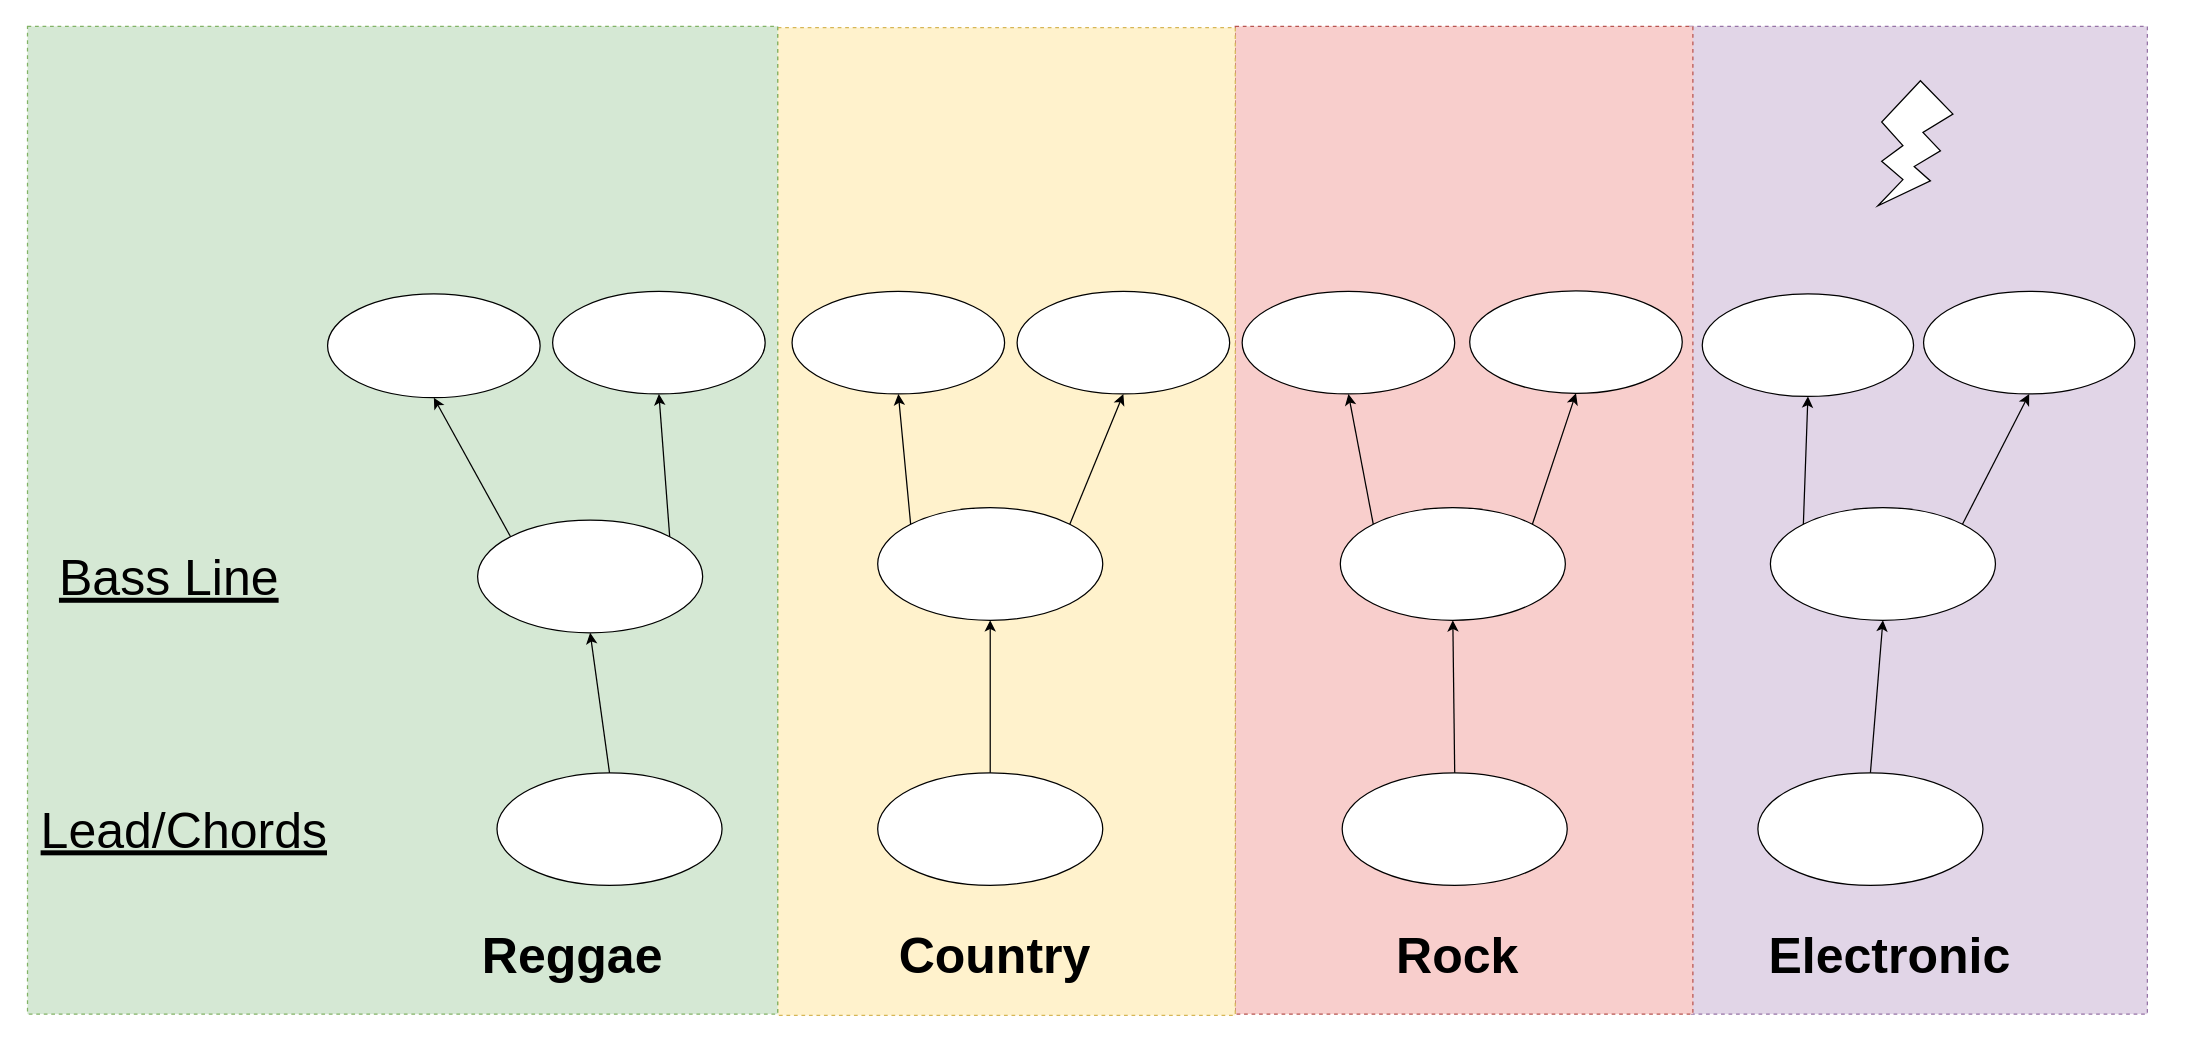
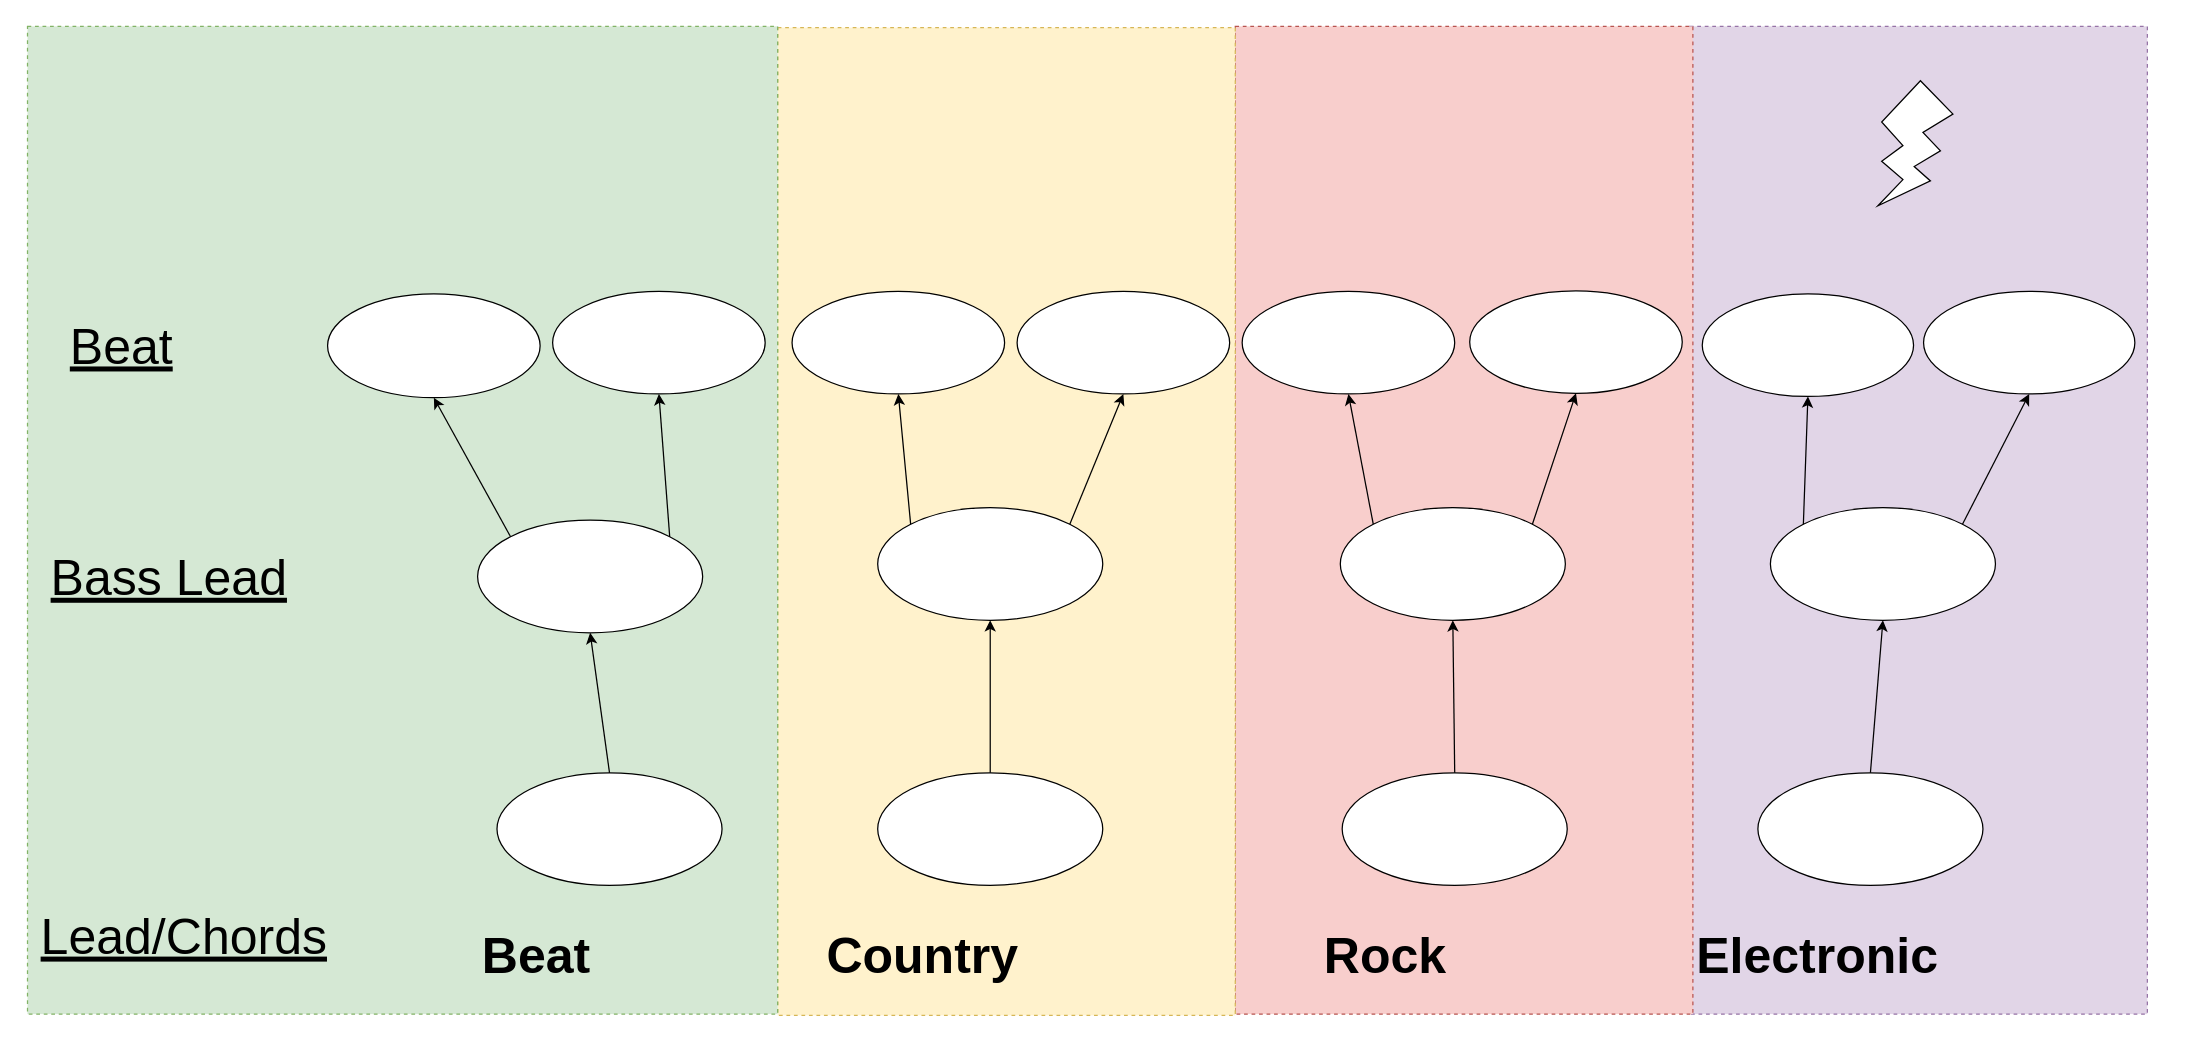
  <mxCell id="0" />
  <mxCell id="1" parent="0" />
  <mxCell id="2" value="" style="rounded=0;whiteSpace=wrap;html=1;dashed=1;fillColor=#e1d5e7;strokeColor=#9673a6;" parent="1" vertex="1"><mxGeometry x="1351" y="20.5" width="366" height="790" as="geometry" /></mxCell>
  <mxCell id="3" value="" style="rounded=0;whiteSpace=wrap;html=1;dashed=1;fillColor=#f8cecc;strokeColor=#b85450;" parent="1" vertex="1"><mxGeometry x="987.5" y="20.5" width="366" height="790" as="geometry" /></mxCell>
  <mxCell id="4" value="" style="rounded=0;whiteSpace=wrap;html=1;dashed=1;fillColor=#fff2cc;strokeColor=#d6b656;" parent="1" vertex="1"><mxGeometry x="621.5" y="21.5" width="366" height="790" as="geometry" /></mxCell>
  <mxCell id="5" value="" style="rounded=0;whiteSpace=wrap;html=1;dashed=1;fillColor=#d5e8d4;strokeColor=#82b366;" parent="1" vertex="1"><mxGeometry x="21.5" y="20.5" width="600" height="790" as="geometry" /></mxCell>
  <mxCell id="6" value="" style="ellipse;whiteSpace=wrap;html=1;" parent="1" vertex="1"><mxGeometry x="397" y="617.5" width="180" height="90" as="geometry" /></mxCell>
  <mxCell id="7" value="" style="ellipse;whiteSpace=wrap;html=1;" parent="1" vertex="1"><mxGeometry x="701.5" y="617.5" width="180" height="90" as="geometry" /></mxCell>
  <mxCell id="8" value="" style="ellipse;whiteSpace=wrap;html=1;" parent="1" vertex="1"><mxGeometry x="1073" y="617.5" width="180" height="90" as="geometry" /></mxCell>
  <mxCell id="9" value="" style="ellipse;whiteSpace=wrap;html=1;" parent="1" vertex="1"><mxGeometry x="1405.5" y="617.5" width="180" height="90" as="geometry" /></mxCell>
  <mxCell id="10" value="" style="ellipse;whiteSpace=wrap;html=1;" parent="1" vertex="1"><mxGeometry x="381.5" y="415.5" width="180" height="90" as="geometry" /></mxCell>
  <mxCell id="11" value="" style="ellipse;whiteSpace=wrap;html=1;" parent="1" vertex="1"><mxGeometry x="701.5" y="405.5" width="180" height="90" as="geometry" /></mxCell>
  <mxCell id="12" value="" style="ellipse;whiteSpace=wrap;html=1;" parent="1" vertex="1"><mxGeometry x="1071.5" y="405.5" width="180" height="90" as="geometry" /></mxCell>
  <mxCell id="13" value="" style="ellipse;whiteSpace=wrap;html=1;" parent="1" vertex="1"><mxGeometry x="1415.5" y="405.5" width="180" height="90" as="geometry" /></mxCell>
  <mxCell id="14" value="" style="ellipse;whiteSpace=wrap;html=1;" parent="1" vertex="1"><mxGeometry x="261.5" y="234.5" width="170" height="83" as="geometry" /></mxCell>
  <mxCell id="15" value="" style="ellipse;whiteSpace=wrap;html=1;" parent="1" vertex="1"><mxGeometry x="441.5" y="232.5" width="170" height="82" as="geometry" /></mxCell>
  <mxCell id="16" value="" style="ellipse;whiteSpace=wrap;html=1;" parent="1" vertex="1"><mxGeometry x="633" y="232.5" width="170" height="82" as="geometry" /></mxCell>
  <mxCell id="17" value="" style="ellipse;whiteSpace=wrap;html=1;" parent="1" vertex="1"><mxGeometry x="813" y="232.5" width="170" height="82" as="geometry" /></mxCell>
  <mxCell id="18" value="" style="ellipse;whiteSpace=wrap;html=1;" parent="1" vertex="1"><mxGeometry x="993" y="232.5" width="170" height="82" as="geometry" /></mxCell>
  <mxCell id="19" value="" style="ellipse;whiteSpace=wrap;html=1;" parent="1" vertex="1"><mxGeometry x="1175" y="232" width="170" height="82" as="geometry" /></mxCell>
  <mxCell id="20" value="" style="ellipse;whiteSpace=wrap;html=1;" parent="1" vertex="1"><mxGeometry x="1361" y="234.5" width="169" height="82" as="geometry" /></mxCell>
  <mxCell id="21" value="" style="ellipse;whiteSpace=wrap;html=1;" parent="1" vertex="1"><mxGeometry x="1538" y="232.5" width="169" height="82" as="geometry" /></mxCell>
  <mxCell id="22" value="" style="endArrow=classic;html=1;exitX=0.5;exitY=0;exitDx=0;exitDy=0;entryX=0.5;entryY=1;entryDx=0;entryDy=0;" parent="1" source="6" target="10" edge="1"><mxGeometry width="50" height="50" relative="1" as="geometry"><mxPoint x="231.5" y="775.5" as="sourcePoint" /><mxPoint x="461.5" y="545.5" as="targetPoint" /></mxGeometry></mxCell>
  <mxCell id="23" value="" style="endArrow=classic;html=1;exitX=0;exitY=0;exitDx=0;exitDy=0;entryX=0.5;entryY=1;entryDx=0;entryDy=0;" parent="1" source="10" target="14" edge="1"><mxGeometry width="50" height="50" relative="1" as="geometry"><mxPoint x="231.5" y="775.5" as="sourcePoint" /><mxPoint x="281.5" y="725.5" as="targetPoint" /></mxGeometry></mxCell>
  <mxCell id="24" value="" style="endArrow=classic;html=1;exitX=1;exitY=0;exitDx=0;exitDy=0;entryX=0.5;entryY=1;entryDx=0;entryDy=0;" parent="1" source="10" target="15" edge="1"><mxGeometry width="50" height="50" relative="1" as="geometry"><mxPoint x="231.5" y="775.5" as="sourcePoint" /><mxPoint x="281.5" y="725.5" as="targetPoint" /></mxGeometry></mxCell>
  <mxCell id="25" value="" style="endArrow=classic;html=1;exitX=0.5;exitY=0;exitDx=0;exitDy=0;entryX=0.5;entryY=1;entryDx=0;entryDy=0;" parent="1" source="7" target="11" edge="1"><mxGeometry width="50" height="50" relative="1" as="geometry"><mxPoint x="203" y="775.5" as="sourcePoint" /><mxPoint x="253" y="725.5" as="targetPoint" /></mxGeometry></mxCell>
  <mxCell id="26" value="" style="endArrow=classic;html=1;exitX=0;exitY=0;exitDx=0;exitDy=0;entryX=0.5;entryY=1;entryDx=0;entryDy=0;" parent="1" source="11" target="16" edge="1"><mxGeometry width="50" height="50" relative="1" as="geometry"><mxPoint x="203" y="775.5" as="sourcePoint" /><mxPoint x="253" y="725.5" as="targetPoint" /></mxGeometry></mxCell>
  <mxCell id="27" value="" style="endArrow=classic;html=1;entryX=0.5;entryY=1;entryDx=0;entryDy=0;exitX=1;exitY=0;exitDx=0;exitDy=0;" parent="1" source="11" target="17" edge="1"><mxGeometry width="50" height="50" relative="1" as="geometry"><mxPoint x="863" y="415.5" as="sourcePoint" /><mxPoint x="253" y="725.5" as="targetPoint" /></mxGeometry></mxCell>
  <mxCell id="28" value="" style="endArrow=classic;html=1;exitX=0.5;exitY=0;exitDx=0;exitDy=0;entryX=0.5;entryY=1;entryDx=0;entryDy=0;" parent="1" source="8" target="12" edge="1"><mxGeometry width="50" height="50" relative="1" as="geometry"><mxPoint x="203" y="775.5" as="sourcePoint" /><mxPoint x="253" y="725.5" as="targetPoint" /></mxGeometry></mxCell>
  <mxCell id="29" value="" style="endArrow=classic;html=1;exitX=0;exitY=0;exitDx=0;exitDy=0;entryX=0.5;entryY=1;entryDx=0;entryDy=0;" parent="1" source="12" target="18" edge="1"><mxGeometry width="50" height="50" relative="1" as="geometry"><mxPoint x="203" y="775.5" as="sourcePoint" /><mxPoint x="253" y="725.5" as="targetPoint" /></mxGeometry></mxCell>
  <mxCell id="30" value="" style="endArrow=classic;html=1;exitX=1;exitY=0;exitDx=0;exitDy=0;entryX=0.5;entryY=1;entryDx=0;entryDy=0;" parent="1" source="12" target="19" edge="1"><mxGeometry width="50" height="50" relative="1" as="geometry"><mxPoint x="203" y="775.5" as="sourcePoint" /><mxPoint x="253" y="725.5" as="targetPoint" /></mxGeometry></mxCell>
  <mxCell id="31" value="" style="endArrow=classic;html=1;exitX=0.5;exitY=0;exitDx=0;exitDy=0;entryX=0.5;entryY=1;entryDx=0;entryDy=0;" parent="1" source="9" target="13" edge="1"><mxGeometry width="50" height="50" relative="1" as="geometry"><mxPoint x="207" y="775.5" as="sourcePoint" /><mxPoint x="257" y="725.5" as="targetPoint" /></mxGeometry></mxCell>
  <mxCell id="32" value="" style="endArrow=classic;html=1;exitX=0;exitY=0;exitDx=0;exitDy=0;entryX=0.5;entryY=1;entryDx=0;entryDy=0;" parent="1" source="13" target="20" edge="1"><mxGeometry width="50" height="50" relative="1" as="geometry"><mxPoint x="207" y="775.5" as="sourcePoint" /><mxPoint x="257" y="725.5" as="targetPoint" /></mxGeometry></mxCell>
  <mxCell id="33" value="" style="endArrow=classic;html=1;exitX=1;exitY=0;exitDx=0;exitDy=0;entryX=0.5;entryY=1;entryDx=0;entryDy=0;" parent="1" source="13" target="21" edge="1"><mxGeometry width="50" height="50" relative="1" as="geometry"><mxPoint x="207" y="775.5" as="sourcePoint" /><mxPoint x="257" y="725.5" as="targetPoint" /></mxGeometry></mxCell>
- <mxCell id="34" value="&lt;font size=&quot;1&quot;&gt;&lt;u style=&quot;font-size: 40px&quot;&gt;Lead/Chords&lt;/u&gt;&lt;/font&gt;" style="text;html=1;strokeColor=none;fillColor=none;align=center;verticalAlign=middle;whiteSpace=wrap;rounded=0;" parent="1" vertex="1"><mxGeometry x="31.5" y="632.5" width="230" height="60" as="geometry" /></mxCell>
- <mxCell id="35" value="&lt;font size=&quot;1&quot;&gt;&lt;u style=&quot;font-size: 40px&quot;&gt;Bass Line&lt;/u&gt;&lt;/font&gt;" style="text;html=1;strokeColor=none;fillColor=none;align=center;verticalAlign=middle;whiteSpace=wrap;rounded=0;" parent="1" vertex="1"><mxGeometry x="20" y="430.5" width="230" height="60" as="geometry" /></mxCell>
- <mxCell id="37" value="&lt;h1 style=&quot;font-size: 40px&quot;&gt;&amp;nbsp; &amp;nbsp;Reggae&amp;nbsp; &amp;nbsp; &amp;nbsp; &amp;nbsp; &amp;nbsp; &amp;nbsp; &amp;nbsp; &amp;nbsp; &amp;nbsp;Country&amp;nbsp; &amp;nbsp; &amp;nbsp; &amp;nbsp; &amp;nbsp; &amp;nbsp; &amp;nbsp; &amp;nbsp; &amp;nbsp; &amp;nbsp; &amp;nbsp; Rock&amp;nbsp; &amp;nbsp; &amp;nbsp; &amp;nbsp; &amp;nbsp; &amp;nbsp; &amp;nbsp; &amp;nbsp; &amp;nbsp; Electronic&lt;/h1&gt;" style="text;html=1;strokeColor=none;fillColor=none;spacing=5;spacingTop=-20;whiteSpace=wrap;overflow=hidden;rounded=0;" parent="1" vertex="1"><mxGeometry x="346.5" y="722.5" width="1385" height="80" as="geometry" /></mxCell>
+ <mxCell id="34" value="&lt;font size=&quot;1&quot;&gt;&lt;u style=&quot;font-size: 40px&quot;&gt;Lead/Chords&lt;/u&gt;&lt;/font&gt;" style="text;html=1;strokeColor=none;fillColor=none;align=center;verticalAlign=middle;whiteSpace=wrap;rounded=0;" parent="1" vertex="1"><mxGeometry x="31.5" y="717.5" width="230" height="60" as="geometry" /></mxCell>
+ <mxCell id="35" value="&lt;font size=&quot;1&quot;&gt;&lt;u style=&quot;font-size: 40px&quot;&gt;Bass Lead&lt;/u&gt;&lt;/font&gt;" style="text;html=1;strokeColor=none;fillColor=none;align=center;verticalAlign=middle;whiteSpace=wrap;rounded=0;" parent="1" vertex="1"><mxGeometry x="20" y="430.5" width="230" height="60" as="geometry" /></mxCell>
+ <mxCell id="36" value="&lt;font size=&quot;1&quot;&gt;&lt;u style=&quot;font-size: 40px&quot;&gt;Beat&lt;/u&gt;&lt;/font&gt;" style="text;html=1;strokeColor=none;fillColor=none;align=center;verticalAlign=middle;whiteSpace=wrap;rounded=0;" parent="1" vertex="1"><mxGeometry x="36.5" y="245.5" width="120" height="60" as="geometry" /></mxCell>
+ <mxCell id="37" value="&lt;h1 style=&quot;font-size: 40px&quot;&gt;&amp;nbsp; &amp;nbsp;Beat&amp;nbsp; &amp;nbsp; &amp;nbsp; &amp;nbsp; &amp;nbsp; &amp;nbsp; &amp;nbsp; &amp;nbsp; &amp;nbsp;Country&amp;nbsp; &amp;nbsp; &amp;nbsp; &amp;nbsp; &amp;nbsp; &amp;nbsp; &amp;nbsp; &amp;nbsp; &amp;nbsp; &amp;nbsp; &amp;nbsp; Rock&amp;nbsp; &amp;nbsp; &amp;nbsp; &amp;nbsp; &amp;nbsp; &amp;nbsp; &amp;nbsp; &amp;nbsp; &amp;nbsp; Electronic&lt;/h1&gt;" style="text;html=1;strokeColor=none;fillColor=none;spacing=5;spacingTop=-20;whiteSpace=wrap;overflow=hidden;rounded=0;" parent="1" vertex="1"><mxGeometry x="346.5" y="722.5" width="1385" height="80" as="geometry" /></mxCell>
  <mxCell id="38" value="" style="verticalLabelPosition=bottom;verticalAlign=top;html=1;shape=mxgraph.basic.flash;" vertex="1" parent="1"><mxGeometry x="1501.5" y="64" width="60" height="100" as="geometry" /></mxCell>
